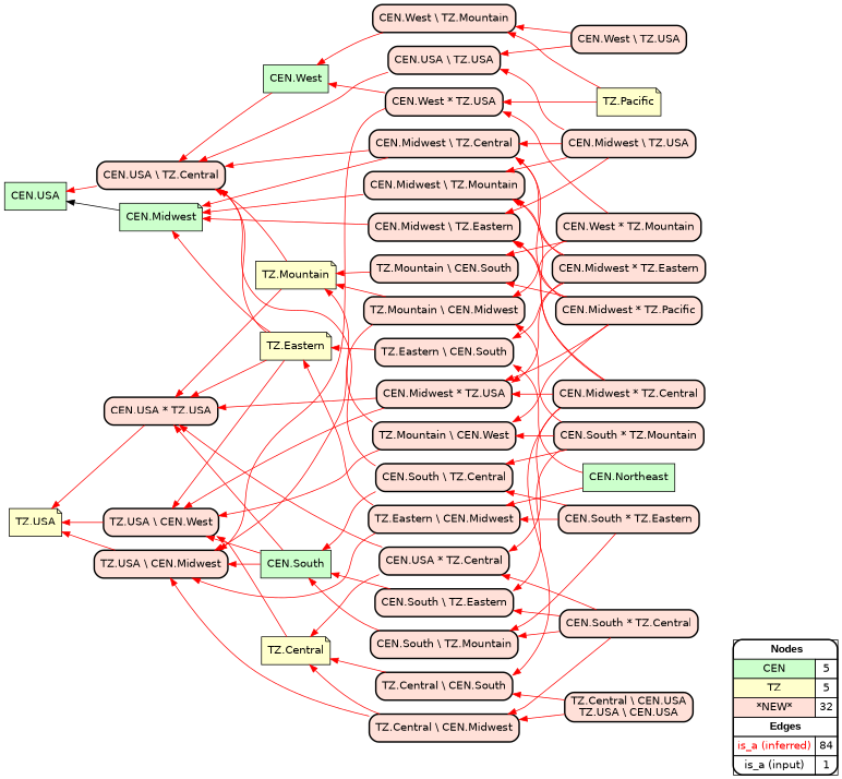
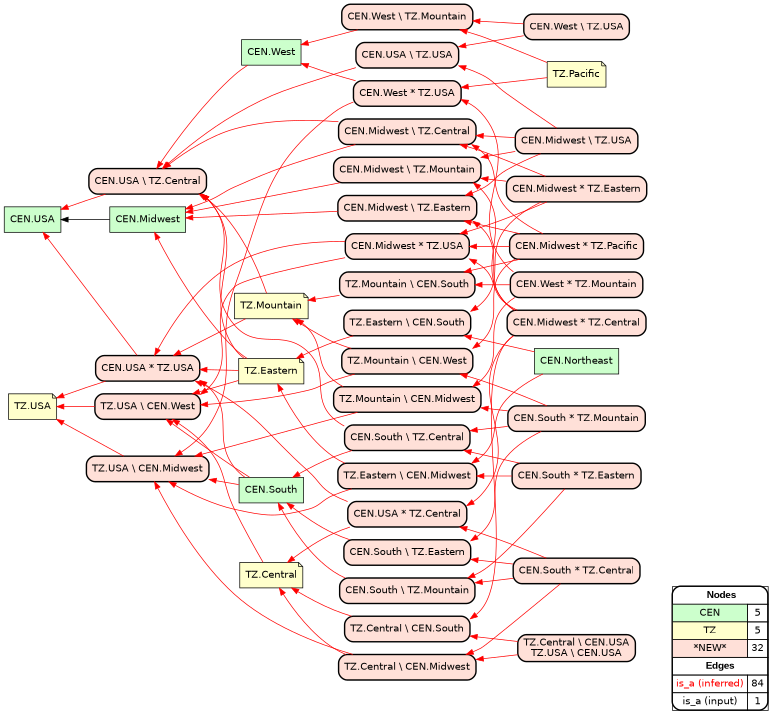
  digraph {
    rankdir=RL
    node [fillcolor="#FFE0D8" fontname=helvetica shape=box style="filled,rounded,bold"]
    edge [arrowhead=normal color="#FF0000" constraint=true penwidth=1 style=solid]
    n1 [fillcolor=white label=<   <TABLE BORDER="0" CELLBORDER="1" CELLSPACING="0" CELLPADDING="4">  <TR> <TD COLSPAN="2"><font face="Arial Black"> Nodes</font></TD> </TR>  <TR>   <TD bgcolor="#CCFFCC" fontname="helvetica">CEN</TD>   <TD>5</TD>   </TR>  <TR>   <TD bgcolor="#FFFFCC" fontname="helvetica">TZ</TD>   <TD>5</TD>   </TR>  <TR>   <TD bgcolor="#FFE0D8" fontname="helvetica">*NEW*</TD>   <TD>32</TD>   </TR>  <TR> <TD COLSPAN="2"><font face = "Arial Black"> Edges </font></TD> </TR>  <TR>   <TD><font color ="#FF0000">is_a (inferred)</font></TD><TD>84</TD> </TR> <TR>   <TD><font color ="#000000">is_a (input)</font></TD><TD>1</TD> </TR> </TABLE>   > margin=0]
-   "CEN.Midwest" [fillcolor="#CCFFCC" shape=note style=filled]
+   "CEN.Midwest" [fillcolor="#CCFFCC" style=filled]
    "CEN.USA" [fillcolor="#CCFFCC" style=filled]
    "CEN.Northeast" [fillcolor="#CCFFCC" style=filled]
    "TZ.Eastern \\ CEN.South"
    "TZ.Eastern \\ CEN.Midwest"
    "TZ.Eastern" [fillcolor="#FFFFCC" shape=note style=filled]
    "TZ.USA \\ CEN.Midwest"
    "CEN.West" [fillcolor="#CCFFCC" style=filled]
    "CEN.USA \\ TZ.Central"
    "CEN.South" [fillcolor="#CCFFCC" style=filled]
    "TZ.USA \\ CEN.West"
    "CEN.USA * TZ.USA"
    "TZ.USA" [fillcolor="#FFFFCC" shape=note style=filled]
    "TZ.Pacific" [fillcolor="#FFFFCC" shape=note style=filled]
    "CEN.West * TZ.USA"
    "CEN.West \\ TZ.Mountain"
    "TZ.Mountain" [fillcolor="#FFFFCC" shape=note style=filled]
    "TZ.Central" [fillcolor="#FFFFCC" shape=note style=filled]
    "CEN.South * TZ.Eastern"
    "CEN.South \\ TZ.Mountain"
    "CEN.South \\ TZ.Central"
    "CEN.USA * TZ.Central"
    "CEN.South \\ TZ.Eastern"
    "CEN.South * TZ.Central"
    "TZ.Central \\ CEN.Midwest"
    "CEN.South * TZ.Mountain"
    "TZ.Mountain \\ CEN.West"
    "TZ.Mountain \\ CEN.Midwest"
    "CEN.Midwest \\ TZ.Mountain"
    "CEN.Midwest * TZ.Eastern"
    "CEN.Midwest \\ TZ.Central"
    "CEN.Midwest * TZ.USA"
    "CEN.Midwest \\ TZ.USA"
    "CEN.USA \\ TZ.USA"
    "CEN.Midwest \\ TZ.Eastern"
    "CEN.Midwest * TZ.Central"
    "TZ.Central \\ CEN.South"
    "CEN.West * TZ.Mountain"
    "TZ.Mountain \\ CEN.South"
    n41 [label="CEN.Midwest * TZ.Pacific"]
    "CEN.West \\ TZ.USA"
    "TZ.Central \\ CEN.USA\nTZ.USA \\ CEN.USA"
    subgraph sub_1 {
      rank=source
      n1
    }
    "CEN.Midwest" -> "CEN.USA" [color="#000000"]
    "CEN.Northeast" -> "TZ.Eastern \\ CEN.South"
    "CEN.Northeast" -> "TZ.Eastern \\ CEN.Midwest"
    "TZ.Eastern \\ CEN.South" -> "TZ.Eastern"
    "TZ.Eastern \\ CEN.Midwest" -> "TZ.Eastern"
    "TZ.Eastern \\ CEN.Midwest" -> "TZ.USA \\ CEN.Midwest"
    "TZ.Eastern" -> "CEN.Midwest"
    "TZ.Eastern" -> "CEN.USA \\ TZ.Central"
    "TZ.Eastern" -> "TZ.USA \\ CEN.West"
    "TZ.Eastern" -> "CEN.USA * TZ.USA"
    "TZ.USA \\ CEN.Midwest" -> "TZ.USA"
    "CEN.West" -> "CEN.USA \\ TZ.Central"
    "CEN.USA \\ TZ.Central" -> "CEN.USA"
    "CEN.South" -> "TZ.USA \\ CEN.Midwest"
    "CEN.South" -> "TZ.USA \\ CEN.West"
    "CEN.South" -> "CEN.USA * TZ.USA"
    "TZ.USA \\ CEN.West" -> "TZ.USA"
+   "CEN.USA * TZ.USA" -> "CEN.USA"
    "CEN.USA * TZ.USA" -> "TZ.USA"
    "TZ.Pacific" -> "CEN.West * TZ.USA"
    "TZ.Pacific" -> "CEN.West \\ TZ.Mountain"
    "CEN.West * TZ.USA" -> "TZ.USA \\ CEN.Midwest"
    "CEN.West * TZ.USA" -> "CEN.West"
    "CEN.West \\ TZ.Mountain" -> "CEN.West"
    "TZ.Mountain" -> "CEN.USA \\ TZ.Central"
    "TZ.Mountain" -> "CEN.USA * TZ.USA"
    "TZ.Central" -> "TZ.USA \\ CEN.West"
    "CEN.South * TZ.Eastern" -> "TZ.Eastern \\ CEN.Midwest"
    "CEN.South * TZ.Eastern" -> "CEN.South \\ TZ.Mountain"
    "CEN.South * TZ.Eastern" -> "CEN.South \\ TZ.Central"
    "CEN.South \\ TZ.Mountain" -> "CEN.South"
    "CEN.South \\ TZ.Central" -> "CEN.USA \\ TZ.Central"
    "CEN.South \\ TZ.Central" -> "CEN.South"
    "CEN.USA * TZ.Central" -> "CEN.USA * TZ.USA"
    "CEN.USA * TZ.Central" -> "TZ.Central"
    "CEN.South \\ TZ.Eastern" -> "CEN.South"
    "CEN.South * TZ.Central" -> "CEN.South \\ TZ.Mountain"
    "CEN.South * TZ.Central" -> "CEN.USA * TZ.Central"
    "CEN.South * TZ.Central" -> "CEN.South \\ TZ.Eastern"
    "CEN.South * TZ.Central" -> "TZ.Central \\ CEN.Midwest"
    "TZ.Central \\ CEN.Midwest" -> "TZ.USA \\ CEN.Midwest"
    "TZ.Central \\ CEN.Midwest" -> "TZ.Central"
    "CEN.South * TZ.Mountain" -> "CEN.South \\ TZ.Central"
    "CEN.South * TZ.Mountain" -> "CEN.South \\ TZ.Eastern"
    "CEN.South * TZ.Mountain" -> "TZ.Mountain \\ CEN.West"
    "CEN.South * TZ.Mountain" -> "TZ.Mountain \\ CEN.Midwest"
    "TZ.Mountain \\ CEN.West" -> "TZ.USA \\ CEN.West"
    "TZ.Mountain \\ CEN.West" -> "TZ.Mountain"
    "TZ.Mountain \\ CEN.Midwest" -> "TZ.USA \\ CEN.Midwest"
    "TZ.Mountain \\ CEN.Midwest" -> "TZ.Mountain"
    "CEN.Midwest \\ TZ.Mountain" -> "CEN.Midwest"
    "CEN.Midwest * TZ.Eastern" -> "TZ.Eastern \\ CEN.South"
    "CEN.Midwest * TZ.Eastern" -> "CEN.Midwest \\ TZ.Mountain"
    "CEN.Midwest * TZ.Eastern" -> "CEN.Midwest \\ TZ.Central"
    "CEN.Midwest * TZ.Eastern" -> "CEN.Midwest * TZ.USA"
    "CEN.Midwest \\ TZ.Central" -> "CEN.Midwest"
    "CEN.Midwest \\ TZ.Central" -> "CEN.USA \\ TZ.Central"
    "CEN.Midwest * TZ.USA" -> "TZ.USA \\ CEN.West"
    "CEN.Midwest * TZ.USA" -> "CEN.USA * TZ.USA"
    "CEN.Midwest \\ TZ.USA" -> "CEN.Midwest \\ TZ.Mountain"
    "CEN.Midwest \\ TZ.USA" -> "CEN.Midwest \\ TZ.Central"
    "CEN.Midwest \\ TZ.USA" -> "CEN.USA \\ TZ.USA"
    "CEN.Midwest \\ TZ.USA" -> "CEN.Midwest \\ TZ.Eastern"
    "CEN.USA \\ TZ.USA" -> "CEN.USA \\ TZ.Central"
    "CEN.Midwest \\ TZ.Eastern" -> "CEN.Midwest"
    "CEN.Midwest * TZ.Central" -> "CEN.USA * TZ.Central"
    "CEN.Midwest * TZ.Central" -> "CEN.Midwest \\ TZ.Mountain"
    "CEN.Midwest * TZ.Central" -> "CEN.Midwest * TZ.USA"
    "CEN.Midwest * TZ.Central" -> "CEN.Midwest \\ TZ.Eastern"
    "CEN.Midwest * TZ.Central" -> "TZ.Central \\ CEN.South"
    "TZ.Central \\ CEN.South" -> "TZ.Central"
    "CEN.West * TZ.Mountain" -> "CEN.West * TZ.USA"
    "CEN.West * TZ.Mountain" -> "TZ.Mountain \\ CEN.Midwest"
    "CEN.West * TZ.Mountain" -> "TZ.Mountain \\ CEN.South"
    "TZ.Mountain \\ CEN.South" -> "TZ.Mountain"
    n41 -> "TZ.Mountain \\ CEN.West"
    n41 -> "CEN.Midwest \\ TZ.Central"
    n41 -> "CEN.Midwest * TZ.USA"
    n41 -> "CEN.Midwest \\ TZ.Eastern"
    n41 -> "TZ.Mountain \\ CEN.South"
    "CEN.West \\ TZ.USA" -> "CEN.West \\ TZ.Mountain"
    "CEN.West \\ TZ.USA" -> "CEN.USA \\ TZ.USA"
    "TZ.Central \\ CEN.USA\nTZ.USA \\ CEN.USA" -> "TZ.Central \\ CEN.Midwest"
    "TZ.Central \\ CEN.USA\nTZ.USA \\ CEN.USA" -> "TZ.Central \\ CEN.South"
  }
